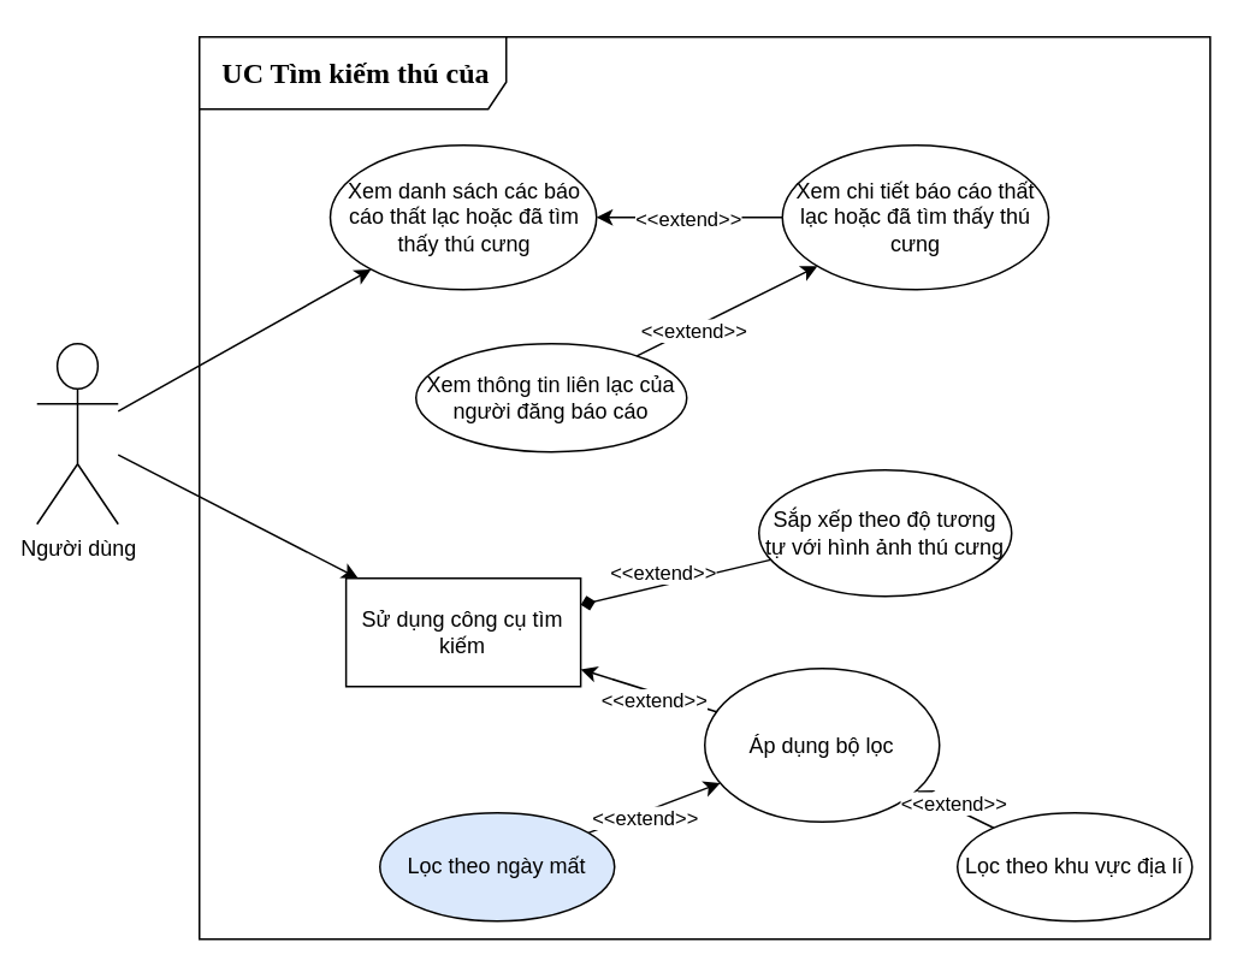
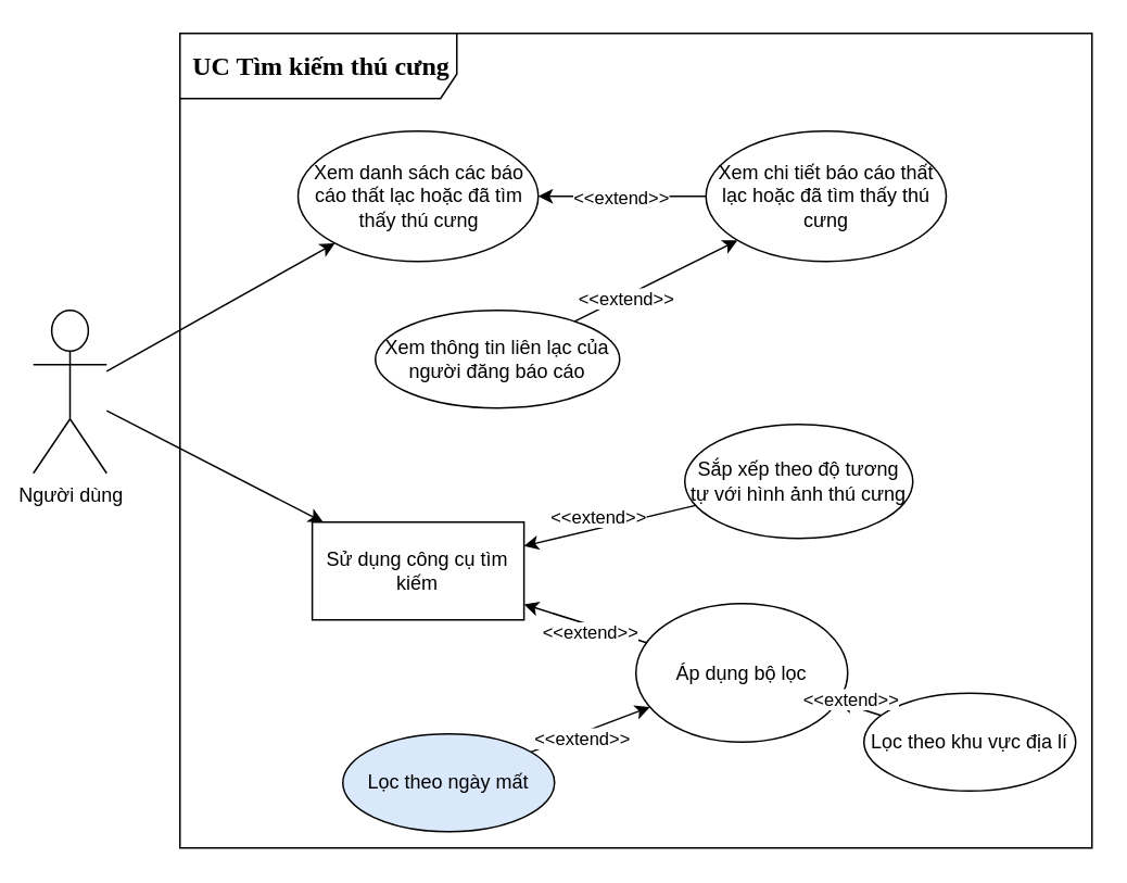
  <mxCell id="0" />
  <mxCell id="1" parent="0" />
  <mxCell id="2" value="Người dùng" style="shape=umlActor;verticalLabelPosition=bottom;verticalAlign=top;html=1;outlineConnect=0;" vertex="1" parent="1"><mxGeometry x="20" y="190" width="45" height="100" as="geometry" /></mxCell>
  <mxCell id="3" value="Xem danh sách các báo cáo thất lạc hoặc đã tìm thấy thú cưng" style="ellipse;whiteSpace=wrap;html=1;" vertex="1" parent="1"><mxGeometry x="182.5" y="80" width="147.5" height="80" as="geometry" /></mxCell>
  <mxCell id="4" value="Xem thông tin liên lạc của người đăng báo cáo" style="ellipse;whiteSpace=wrap;html=1;" vertex="1" parent="1"><mxGeometry x="230" y="190" width="150" height="60" as="geometry" /></mxCell>
  <mxCell id="5" value="" style="endArrow=classic;html=1;rounded=0;" edge="1" parent="1" source="2" target="3"><mxGeometry width="50" height="50" relative="1" as="geometry"><mxPoint x="380" y="180" as="sourcePoint" /><mxPoint x="430" y="130" as="targetPoint" /></mxGeometry></mxCell>
- <mxCell id="6" value="&lt;font face=&quot;Times New Roman, serif&quot;&gt;&lt;span style=&quot;font-size: 16px;&quot;&gt;&lt;b&gt;&amp;nbsp;UC Tìm kiếm thú của&lt;/b&gt;&lt;/span&gt;&lt;/font&gt;" style="shape=umlFrame;whiteSpace=wrap;html=1;pointerEvents=0;width=170;height=40;align=center;" vertex="1" parent="1"><mxGeometry x="110" y="20" width="560" height="500" as="geometry" /></mxCell>
+ <mxCell id="6" value="&lt;font face=&quot;Times New Roman, serif&quot;&gt;&lt;span style=&quot;font-size: 16px;&quot;&gt;&lt;b&gt;&amp;nbsp;UC Tìm kiếm thú cưng&lt;/b&gt;&lt;/span&gt;&lt;/font&gt;" style="shape=umlFrame;whiteSpace=wrap;html=1;pointerEvents=0;width=170;height=40;align=center;" vertex="1" parent="1"><mxGeometry x="110" y="20" width="560" height="500" as="geometry" /></mxCell>
  <mxCell id="7" value="Xem chi tiết báo cáo thất lạc hoặc đã tìm thấy thú cưng" style="ellipse;whiteSpace=wrap;html=1;" vertex="1" parent="1"><mxGeometry x="433" y="80" width="147.5" height="80" as="geometry" /></mxCell>
  <mxCell id="8" value="" style="endArrow=classic;html=1;rounded=0;" edge="1" parent="1" source="7" target="3"><mxGeometry width="50" height="50" relative="1" as="geometry"><mxPoint x="160" y="217" as="sourcePoint" /><mxPoint x="310" y="150" as="targetPoint" /></mxGeometry></mxCell>
  <mxCell id="9" value="&amp;lt;&amp;lt;extend&amp;gt;&amp;gt;" style="edgeLabel;html=1;align=center;verticalAlign=middle;resizable=0;points=[];" vertex="1" connectable="0" parent="8"><mxGeometry x="-0.441" y="-3" relative="1" as="geometry"><mxPoint x="-24" y="3" as="offset" /></mxGeometry></mxCell>
  <mxCell id="10" value="" style="endArrow=classic;html=1;rounded=0;" edge="1" parent="1" source="4" target="7"><mxGeometry width="50" height="50" relative="1" as="geometry"><mxPoint x="340" y="120" as="sourcePoint" /><mxPoint x="443" y="120" as="targetPoint" /></mxGeometry></mxCell>
  <mxCell id="11" value="&amp;lt;&amp;lt;extend&amp;gt;&amp;gt;" style="edgeLabel;html=1;align=center;verticalAlign=middle;resizable=0;points=[];" vertex="1" connectable="0" parent="10"><mxGeometry x="-0.441" y="-3" relative="1" as="geometry"><mxPoint x="2" y="-3" as="offset" /></mxGeometry></mxCell>
  <mxCell id="12" value="Sử dụng công cụ tìm kiếm" style="whiteSpace=wrap;html=1;rounded=0;" vertex="1" parent="1"><mxGeometry x="191.25" y="320" width="130" height="60" as="geometry" /></mxCell>
  <mxCell id="13" value="" style="endArrow=classic;html=1;rounded=0;" edge="1" parent="1" source="2" target="12"><mxGeometry width="50" height="50" relative="1" as="geometry"><mxPoint x="90" y="257" as="sourcePoint" /><mxPoint x="240" y="190" as="targetPoint" /></mxGeometry></mxCell>
  <mxCell id="14" value="Áp dụng bộ lọc" style="ellipse;whiteSpace=wrap;html=1;" vertex="1" parent="1"><mxGeometry x="390" y="370" width="130" height="85" as="geometry" /></mxCell>
  <mxCell id="15" value="" style="endArrow=classic;html=1;rounded=0;" edge="1" parent="1" source="14" target="12"><mxGeometry width="50" height="50" relative="1" as="geometry"><mxPoint x="340" y="120" as="sourcePoint" /><mxPoint x="443" y="120" as="targetPoint" /></mxGeometry></mxCell>
  <mxCell id="16" value="&amp;lt;&amp;lt;extend&amp;gt;&amp;gt;" style="edgeLabel;html=1;align=center;verticalAlign=middle;resizable=0;points=[];" vertex="1" connectable="0" parent="15"><mxGeometry x="-0.441" y="-3" relative="1" as="geometry"><mxPoint x="-15" y="3" as="offset" /></mxGeometry></mxCell>
- <mxCell id="17" value="Lọc theo khu vực địa lí" style="ellipse;whiteSpace=wrap;html=1;" vertex="1" parent="1"><mxGeometry x="530" y="450" width="130" height="60" as="geometry" /></mxCell>
+ <mxCell id="17" value="Lọc theo khu vực địa lí" style="ellipse;whiteSpace=wrap;html=1;" vertex="1" parent="1"><mxGeometry x="530" y="425" width="130" height="60" as="geometry" /></mxCell>
  <mxCell id="18" value="Lọc theo ngày mất" style="ellipse;whiteSpace=wrap;html=1;fillColor=#dae8fc;" vertex="1" parent="1"><mxGeometry x="210" y="450" width="130" height="60" as="geometry" /></mxCell>
  <mxCell id="19" value="" style="endArrow=classic;html=1;rounded=0;" edge="1" parent="1" source="18" target="14"><mxGeometry width="50" height="50" relative="1" as="geometry"><mxPoint x="310" y="360" as="sourcePoint" /><mxPoint x="377" y="379" as="targetPoint" /></mxGeometry></mxCell>
  <mxCell id="20" value="&amp;lt;&amp;lt;extend&amp;gt;&amp;gt;" style="edgeLabel;html=1;align=center;verticalAlign=middle;resizable=0;points=[];" vertex="1" connectable="0" parent="19"><mxGeometry x="-0.441" y="-3" relative="1" as="geometry"><mxPoint x="9" y="-4" as="offset" /></mxGeometry></mxCell>
  <mxCell id="21" value="" style="endArrow=classic;html=1;rounded=0;" edge="1" parent="1" source="17" target="14"><mxGeometry width="50" height="50" relative="1" as="geometry"><mxPoint x="658" y="340" as="sourcePoint" /><mxPoint x="590" y="360" as="targetPoint" /></mxGeometry></mxCell>
  <mxCell id="22" value="&amp;lt;&amp;lt;extend&amp;gt;&amp;gt;" style="edgeLabel;html=1;align=center;verticalAlign=middle;resizable=0;points=[];" vertex="1" connectable="0" parent="21"><mxGeometry x="-0.441" y="-3" relative="1" as="geometry"><mxPoint x="-12" y="-5" as="offset" /></mxGeometry></mxCell>
- <mxCell id="23" value="" style="endArrow=diamond;html=1;rounded=0;" edge="1" parent="1" source="25" target="12"><mxGeometry width="50" height="50" relative="1" as="geometry"><mxPoint x="475" y="312" as="sourcePoint" /><mxPoint x="390" y="290" as="targetPoint" /></mxGeometry></mxCell>
+ <mxCell id="23" value="" style="endArrow=classic;html=1;rounded=0;" edge="1" parent="1" source="25" target="12"><mxGeometry width="50" height="50" relative="1" as="geometry"><mxPoint x="475" y="312" as="sourcePoint" /><mxPoint x="390" y="290" as="targetPoint" /></mxGeometry></mxCell>
  <mxCell id="24" value="&amp;lt;&amp;lt;extend&amp;gt;&amp;gt;" style="edgeLabel;html=1;align=center;verticalAlign=middle;resizable=0;points=[];" vertex="1" connectable="0" parent="23"><mxGeometry x="-0.441" y="-3" relative="1" as="geometry"><mxPoint x="-30" y="3" as="offset" /></mxGeometry></mxCell>
  <mxCell id="25" value="Sắp xếp theo độ tương tự với hình ảnh thú cưng" style="ellipse;whiteSpace=wrap;html=1;" vertex="1" parent="1"><mxGeometry x="420" y="260" width="140" height="70" as="geometry" /></mxCell>
